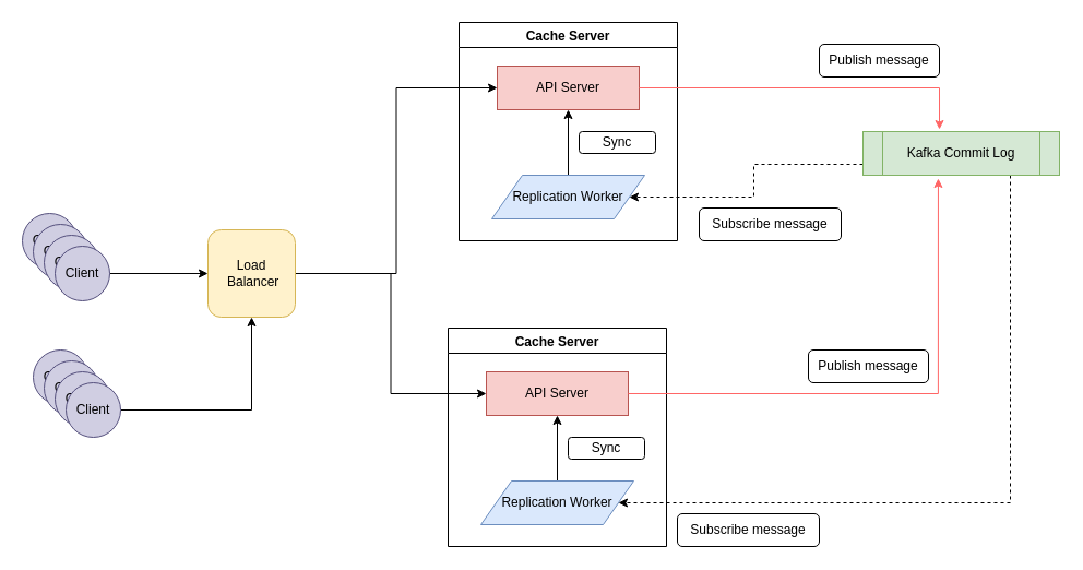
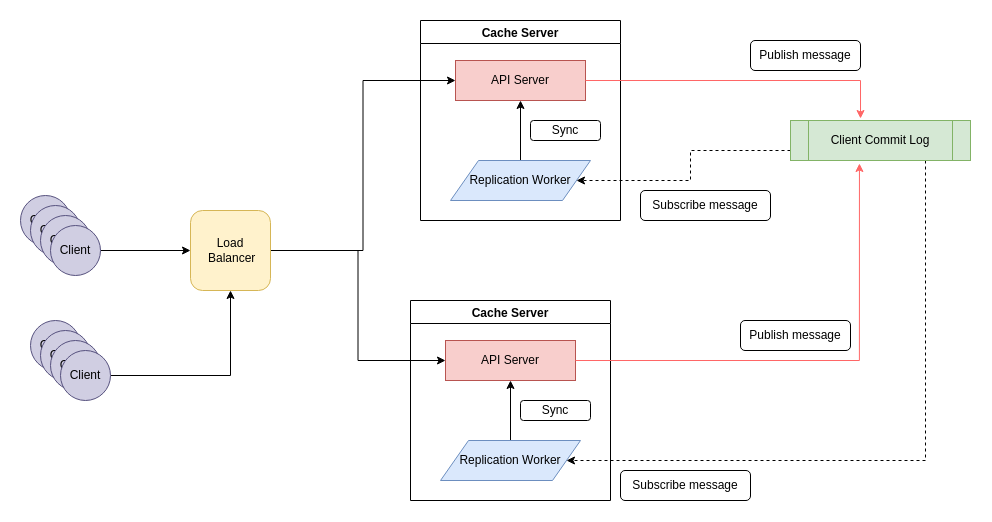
  <mxCell id="0" />
  <mxCell id="1" parent="0" />
  <mxCell id="2" value="Cache Server" style="swimlane;" vertex="1" parent="1"><mxGeometry x="420" y="20" width="200" height="200" as="geometry" /></mxCell>
  <mxCell id="3" value="API Server" style="rounded=0;whiteSpace=wrap;html=1;fillColor=#f8cecc;strokeColor=#b85450;" vertex="1" parent="2"><mxGeometry x="35" y="40" width="130" height="40" as="geometry" /></mxCell>
  <mxCell id="4" style="edgeStyle=orthogonalEdgeStyle;rounded=0;orthogonalLoop=1;jettySize=auto;html=1;exitX=0.5;exitY=0;exitDx=0;exitDy=0;entryX=0.5;entryY=1;entryDx=0;entryDy=0;" edge="1" parent="2" source="5" target="3"><mxGeometry relative="1" as="geometry" /></mxCell>
  <mxCell id="5" value="Replication Worker" style="shape=parallelogram;perimeter=parallelogramPerimeter;whiteSpace=wrap;html=1;fillColor=#dae8fc;strokeColor=#6c8ebf;" vertex="1" parent="2"><mxGeometry x="30" y="140" width="140" height="40" as="geometry" /></mxCell>
  <mxCell id="6" value="Sync" style="rounded=1;whiteSpace=wrap;html=1;" vertex="1" parent="2"><mxGeometry x="110" y="100" width="70" height="20" as="geometry" /></mxCell>
  <mxCell id="7" style="edgeStyle=orthogonalEdgeStyle;rounded=0;orthogonalLoop=1;jettySize=auto;html=1;exitX=0;exitY=0.75;exitDx=0;exitDy=0;dashed=1;" edge="1" parent="1" source="9" target="5"><mxGeometry relative="1" as="geometry" /></mxCell>
  <mxCell id="8" style="edgeStyle=orthogonalEdgeStyle;rounded=0;orthogonalLoop=1;jettySize=auto;html=1;exitX=0.75;exitY=1;exitDx=0;exitDy=0;entryX=1;entryY=0.5;entryDx=0;entryDy=0;strokeColor=#000000;dashed=1;" edge="1" parent="1" source="9" target="16"><mxGeometry relative="1" as="geometry"><Array as="points"><mxPoint x="925" y="460" /></Array></mxGeometry></mxCell>
- <mxCell id="9" value="Kafka Commit Log" style="shape=process;whiteSpace=wrap;html=1;backgroundOutline=1;fillColor=#d5e8d4;strokeColor=#82b366;" vertex="1" parent="1"><mxGeometry x="790" y="120" width="180" height="40" as="geometry" /></mxCell>
+ <mxCell id="9" value="Client Commit Log" style="shape=process;whiteSpace=wrap;html=1;backgroundOutline=1;fillColor=#d5e8d4;strokeColor=#82b366;" vertex="1" parent="1"><mxGeometry x="790" y="120" width="180" height="40" as="geometry" /></mxCell>
  <mxCell id="10" style="edgeStyle=orthogonalEdgeStyle;rounded=0;orthogonalLoop=1;jettySize=auto;html=1;exitX=1;exitY=0.5;exitDx=0;exitDy=0;entryX=0.389;entryY=-0.05;entryDx=0;entryDy=0;entryPerimeter=0;strokeColor=#FF6666;" edge="1" parent="1" source="3" target="9"><mxGeometry relative="1" as="geometry" /></mxCell>
  <mxCell id="11" value="Publish message" style="rounded=1;whiteSpace=wrap;html=1;" vertex="1" parent="1"><mxGeometry x="750" y="40" width="110" height="30" as="geometry" /></mxCell>
  <mxCell id="12" value="Subscribe message" style="rounded=1;whiteSpace=wrap;html=1;" vertex="1" parent="1"><mxGeometry x="640" y="190" width="130" height="30" as="geometry" /></mxCell>
  <mxCell id="13" value="Cache Server" style="swimlane;" vertex="1" parent="1"><mxGeometry x="410" y="300" width="200" height="200" as="geometry" /></mxCell>
  <mxCell id="14" value="API Server" style="rounded=0;whiteSpace=wrap;html=1;fillColor=#f8cecc;strokeColor=#b85450;" vertex="1" parent="13"><mxGeometry x="35" y="40" width="130" height="40" as="geometry" /></mxCell>
  <mxCell id="15" style="edgeStyle=orthogonalEdgeStyle;rounded=0;orthogonalLoop=1;jettySize=auto;html=1;exitX=0.5;exitY=0;exitDx=0;exitDy=0;entryX=0.5;entryY=1;entryDx=0;entryDy=0;" edge="1" parent="13" source="16" target="14"><mxGeometry relative="1" as="geometry" /></mxCell>
  <mxCell id="16" value="Replication Worker" style="shape=parallelogram;perimeter=parallelogramPerimeter;whiteSpace=wrap;html=1;fillColor=#dae8fc;strokeColor=#6c8ebf;" vertex="1" parent="13"><mxGeometry x="30" y="140" width="140" height="40" as="geometry" /></mxCell>
  <mxCell id="17" value="Sync" style="rounded=1;whiteSpace=wrap;html=1;" vertex="1" parent="13"><mxGeometry x="110" y="100" width="70" height="20" as="geometry" /></mxCell>
  <mxCell id="18" value="Publish message" style="rounded=1;whiteSpace=wrap;html=1;" vertex="1" parent="1"><mxGeometry x="740" y="320" width="110" height="30" as="geometry" /></mxCell>
  <mxCell id="19" value="Subscribe message" style="rounded=1;whiteSpace=wrap;html=1;" vertex="1" parent="1"><mxGeometry x="620" y="470" width="130" height="30" as="geometry" /></mxCell>
  <mxCell id="20" style="edgeStyle=orthogonalEdgeStyle;rounded=0;orthogonalLoop=1;jettySize=auto;html=1;exitX=1;exitY=0.5;exitDx=0;exitDy=0;entryX=0;entryY=0.5;entryDx=0;entryDy=0;strokeColor=#000000;" edge="1" parent="1" source="22" target="3"><mxGeometry relative="1" as="geometry" /></mxCell>
  <mxCell id="21" style="edgeStyle=orthogonalEdgeStyle;rounded=0;orthogonalLoop=1;jettySize=auto;html=1;exitX=1;exitY=0.5;exitDx=0;exitDy=0;entryX=0;entryY=0.5;entryDx=0;entryDy=0;strokeColor=#000000;" edge="1" parent="1" source="22" target="14"><mxGeometry relative="1" as="geometry" /></mxCell>
  <mxCell id="22" value="Load &amp;nbsp;Balancer" style="whiteSpace=wrap;html=1;fillColor=#fff2cc;strokeColor=#d6b656;rounded=1;" vertex="1" parent="1"><mxGeometry x="190" y="210" width="80" height="80" as="geometry" /></mxCell>
  <mxCell id="23" value="Client" style="ellipse;whiteSpace=wrap;html=1;aspect=fixed;fillColor=#d0cee2;strokeColor=#56517e;" vertex="1" parent="1"><mxGeometry x="20" y="195" width="50" height="50" as="geometry" /></mxCell>
  <mxCell id="24" value="Client" style="ellipse;whiteSpace=wrap;html=1;aspect=fixed;fillColor=#d0cee2;strokeColor=#56517e;" vertex="1" parent="1"><mxGeometry x="30" y="205" width="50" height="50" as="geometry" /></mxCell>
  <mxCell id="25" value="Client" style="ellipse;whiteSpace=wrap;html=1;aspect=fixed;fillColor=#d0cee2;strokeColor=#56517e;" vertex="1" parent="1"><mxGeometry x="40" y="215" width="50" height="50" as="geometry" /></mxCell>
  <mxCell id="26" style="edgeStyle=orthogonalEdgeStyle;rounded=0;orthogonalLoop=1;jettySize=auto;html=1;exitX=1;exitY=0.5;exitDx=0;exitDy=0;strokeColor=#000000;" edge="1" parent="1" source="27" target="22"><mxGeometry relative="1" as="geometry" /></mxCell>
  <mxCell id="27" value="Client" style="ellipse;whiteSpace=wrap;html=1;aspect=fixed;fillColor=#d0cee2;strokeColor=#56517e;" vertex="1" parent="1"><mxGeometry x="50" y="225" width="50" height="50" as="geometry" /></mxCell>
  <mxCell id="28" style="edgeStyle=orthogonalEdgeStyle;rounded=0;orthogonalLoop=1;jettySize=auto;html=1;exitX=1;exitY=0.5;exitDx=0;exitDy=0;entryX=0.383;entryY=1.075;entryDx=0;entryDy=0;entryPerimeter=0;strokeColor=#FF6666;" edge="1" parent="1" source="14" target="9"><mxGeometry relative="1" as="geometry" /></mxCell>
  <mxCell id="29" value="Client" style="ellipse;whiteSpace=wrap;html=1;aspect=fixed;fillColor=#d0cee2;strokeColor=#56517e;" vertex="1" parent="1"><mxGeometry x="30" y="320" width="50" height="50" as="geometry" /></mxCell>
  <mxCell id="30" value="Client" style="ellipse;whiteSpace=wrap;html=1;aspect=fixed;fillColor=#d0cee2;strokeColor=#56517e;" vertex="1" parent="1"><mxGeometry x="40" y="330" width="50" height="50" as="geometry" /></mxCell>
  <mxCell id="31" value="Client" style="ellipse;whiteSpace=wrap;html=1;aspect=fixed;fillColor=#d0cee2;strokeColor=#56517e;" vertex="1" parent="1"><mxGeometry x="50" y="340" width="50" height="50" as="geometry" /></mxCell>
  <mxCell id="32" style="edgeStyle=orthogonalEdgeStyle;rounded=0;orthogonalLoop=1;jettySize=auto;html=1;exitX=1;exitY=0.5;exitDx=0;exitDy=0;strokeColor=#000000;" edge="1" parent="1" source="33" target="22"><mxGeometry relative="1" as="geometry" /></mxCell>
  <mxCell id="33" value="Client" style="ellipse;whiteSpace=wrap;html=1;aspect=fixed;fillColor=#d0cee2;strokeColor=#56517e;" vertex="1" parent="1"><mxGeometry x="60" y="350" width="50" height="50" as="geometry" /></mxCell>
